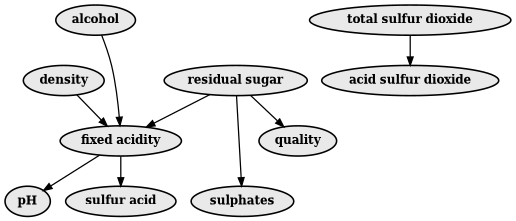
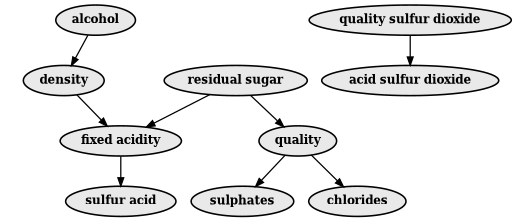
  digraph {
    node [fillcolor="#E9E9E9" fontname="times-bold" fontsize=14 penwidth=1.875 style=filled]
    edge [penwidth=1.5]
    alcohol
    density
    quality
    sulphates
+   chlorides
    "fixed acidity"
    n7 [label="acid sulfur dioxide"]
-   "total sulfur dioxide"
-   pH
+   "total sulfur dioxide" [label="quality sulfur dioxide"]
    n10 [label="sulfur acid"]
    "residual sugar"
-   alcohol -> "fixed acidity"
+   alcohol -> density
    density -> "fixed acidity"
-   "residual sugar" -> sulphates
-   "fixed acidity" -> pH
+   quality -> sulphates
+   quality -> chlorides
    "fixed acidity" -> n10
    "total sulfur dioxide" -> n7
    "residual sugar" -> quality
    "residual sugar" -> "fixed acidity"
  }
